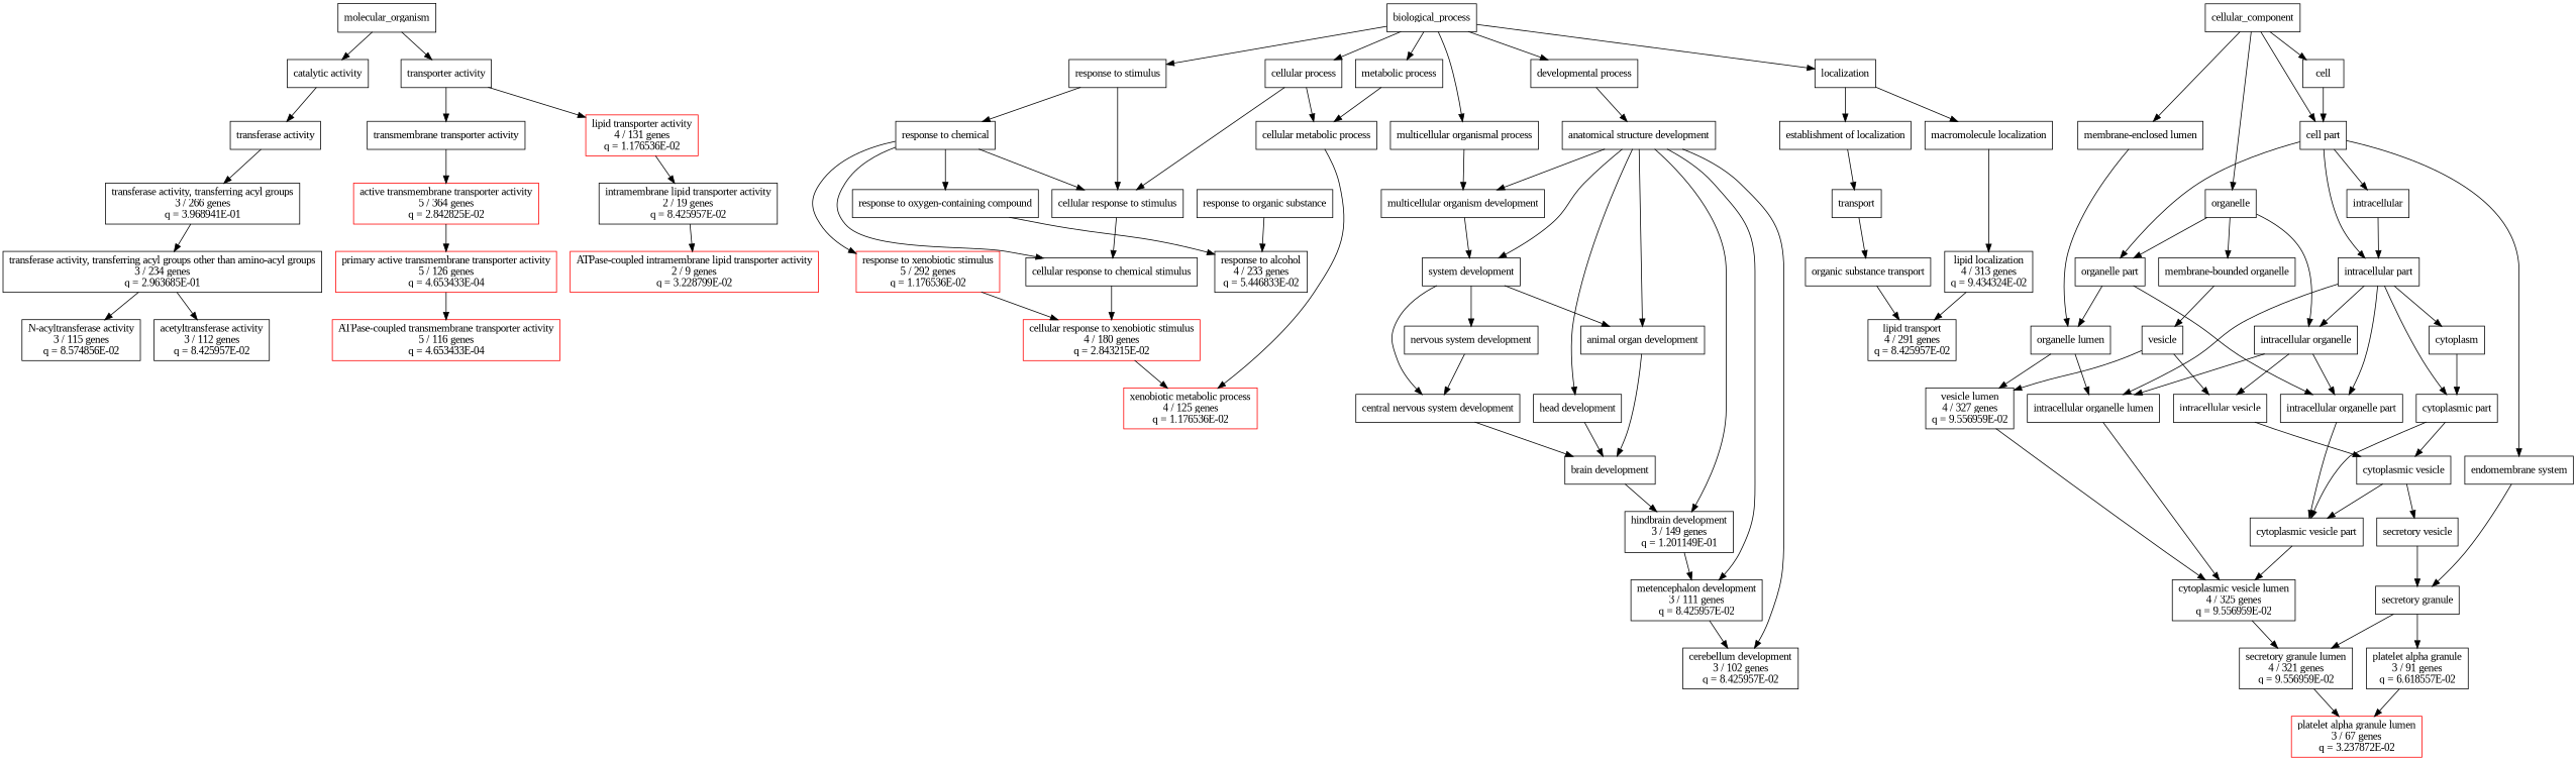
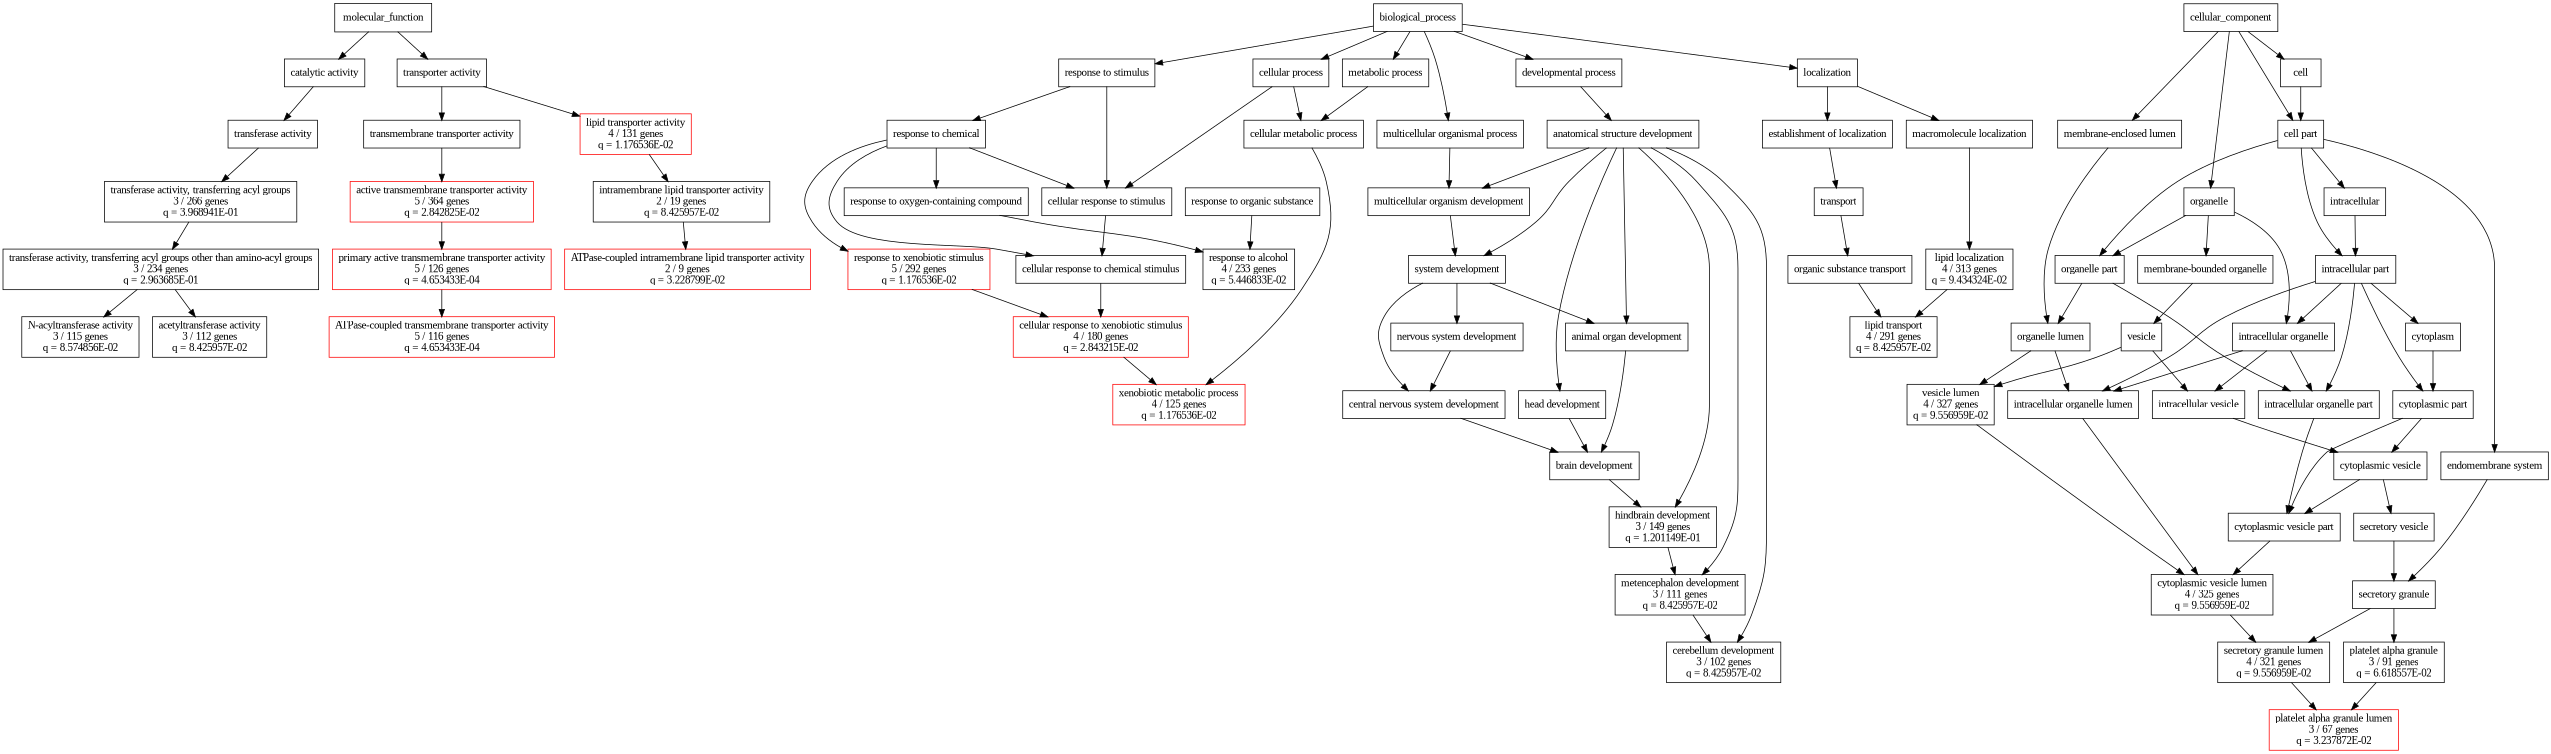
  strict digraph {
    fontname="Liberation Serif"
    labelloc=t
    roots="{'molecular_function': 'GO:0003674', 'cellular_component': 'GO:0005575', 'biological_process': 'GO:0008150'}"
    node [color=black fontname="Liberation Serif" shape=record]
    edge [fontname="Liberation Serif"]
    n1 [label="intramembrane lipid transporter activity\n2 / 19 genes\nq = 8.425957E-02"]
    n2 [color=red label="ATPase-coupled intramembrane lipid transporter activity\n2 / 9 genes\nq = 3.228799E-02"]
    n3 [color=red label="active transmembrane transporter activity\n5 / 364 genes\nq = 2.842825E-02"]
    n4 [color=red label="primary active transmembrane transporter activity\n5 / 126 genes\nq = 4.653433E-04"]
    n5 [color=red label="ATPase-coupled transmembrane transporter activity\n5 / 116 genes\nq = 4.653433E-04"]
    n6 [label="cellular response to chemical stimulus"]
    n7 [color=red label="cellular response to xenobiotic stimulus\n4 / 180 genes\nq = 2.843215E-02"]
    n8 [color=red label="xenobiotic metabolic process\n4 / 125 genes\nq = 1.176536E-02"]
    n9 [label="transmembrane transporter activity"]
    n10 [label="central nervous system development"]
    n11 [label="brain development"]
    n12 [label="hindbrain development\n3 / 149 genes\nq = 1.201149E-01"]
    n13 [label="metencephalon development\n3 / 111 genes\nq = 8.425957E-02"]
    n14 [label="multicellular organism development"]
    n15 [label="system development"]
    n16 [label="animal organ development"]
    n17 [label="nervous system development"]
    n18 [label="membrane-bounded organelle"]
    n19 [label=vesicle]
    n20 [label="intracellular vesicle"]
    n21 [label="vesicle lumen\n4 / 327 genes\nq = 9.556959E-02"]
    n22 [label="cytoplasmic vesicle"]
    n23 [label="cytoplasmic vesicle lumen\n4 / 325 genes\nq = 9.556959E-02"]
    n24 [label="N-acyltransferase activity\n3 / 115 genes\nq = 8.574856E-02"]
    n25 [label="transferase activity, transferring acyl groups\n3 / 266 genes\nq = 3.968941E-01"]
    n26 [label="transferase activity, transferring acyl groups other than amino-acyl groups\n3 / 234 genes\nq = 2.963685E-01"]
    n27 [label="acetyltransferase activity\n3 / 112 genes\nq = 8.425957E-02"]
    n28 [label="intracellular organelle"]
    n29 [label="intracellular organelle lumen"]
    n30 [label="intracellular organelle part"]
    n31 [label="cytoplasmic vesicle part"]
    n32 [label="secretory granule lumen\n4 / 321 genes\nq = 9.556959E-02"]
    n33 [label="secretory vesicle"]
    n34 [label="head development"]
    n35 [label="platelet alpha granule\n3 / 91 genes\nq = 6.618557E-02"]
    n36 [color=red label="platelet alpha granule lumen\n3 / 67 genes\nq = 3.237872E-02"]
    n37 [label="cerebellum development\n3 / 102 genes\nq = 8.425957E-02"]
    n38 [color=red label="lipid transporter activity\n4 / 131 genes\nq = 1.176536E-02"]
    n39 [label="response to oxygen-containing compound"]
    n40 [label="response to alcohol\n4 / 233 genes\nq = 5.446833E-02"]
    n41 [label="establishment of localization"]
    n42 [label=transport]
    n43 [label="organic substance transport"]
    n44 [label="lipid transport\n4 / 291 genes\nq = 8.425957E-02"]
    n45 [label="cell part"]
    n46 [label="intracellular part"]
    n47 [label="endomembrane system"]
    n48 [label=intracellular]
    n49 [label="organelle part"]
    n50 [label=cytoplasm]
    n51 [label="cytoplasmic part"]
    n52 [label="secretory granule"]
    n53 [label="organelle lumen"]
    n54 [label="lipid localization\n4 / 313 genes\nq = 9.434324E-02"]
    n55 [label="macromolecule localization"]
-   n56 [label=molecular_organism]
+   n56 [label=molecular_function]
    n57 [label="catalytic activity"]
    n58 [label="transporter activity"]
    n59 [label="transferase activity"]
    n60 [label=organelle]
    n61 [label="multicellular organismal process"]
    n62 [label="cellular response to stimulus"]
    n63 [label="developmental process"]
    n64 [label="anatomical structure development"]
    n65 [color=red label="response to xenobiotic stimulus\n5 / 292 genes\nq = 1.176536E-02"]
    n66 [label="response to chemical"]
    n67 [label="response to organic substance"]
    n68 [label=cellular_component]
    n69 [label=cell]
    n70 [label="membrane-enclosed lumen"]
    n71 [label=localization]
    n72 [label="cellular metabolic process"]
    n73 [label="response to stimulus"]
    n74 [label="metabolic process"]
    n75 [label="cellular process"]
    n76 [label=biological_process]
    n1 -> n2
    n3 -> n4
    n4 -> n5
    n6 -> n7
    n7 -> n8
    n9 -> n3
    n10 -> n11
    n11 -> n12
    n12 -> n13
    n13 -> n37
    n14 -> n15
    n15 -> n10
    n15 -> n16
    n15 -> n17
    n16 -> n11
    n17 -> n10
    n18 -> n19
    n19 -> n20
    n19 -> n21
    n20 -> n22
    n21 -> n23
    n22 -> n31
    n22 -> n33
    n23 -> n32
    n25 -> n26
    n26 -> n24
    n26 -> n27
    n28 -> n20
    n28 -> n29
    n28 -> n30
    n29 -> n23
    n30 -> n31
    n31 -> n23
    n32 -> n36
    n33 -> n52
    n34 -> n11
    n35 -> n36
    n38 -> n1
    n39 -> n40
    n41 -> n42
    n42 -> n43
    n43 -> n44
    n45 -> n46
    n45 -> n47
    n45 -> n48
    n45 -> n49
    n46 -> n28
    n46 -> n29
    n46 -> n30
    n46 -> n50
    n46 -> n51
    n47 -> n52
    n48 -> n46
    n49 -> n30
    n49 -> n53
    n50 -> n51
    n51 -> n22
    n51 -> n31
    n52 -> n32
    n52 -> n35
    n53 -> n21
    n53 -> n29
    n54 -> n44
    n55 -> n54
    n56 -> n57
    n56 -> n58
    n57 -> n59
    n58 -> n9
    n58 -> n38
    n59 -> n25
    n60 -> n18
    n60 -> n28
    n60 -> n49
    n61 -> n14
    n62 -> n6
    n63 -> n64
    n64 -> n12
    n64 -> n13
    n64 -> n14
    n64 -> n15
    n64 -> n16
    n64 -> n34
    n64 -> n37
    n65 -> n7
    n66 -> n6
    n66 -> n39
    n66 -> n62
    n66 -> n65
    n67 -> n40
    n68 -> n45
    n68 -> n60
    n68 -> n69
    n68 -> n70
    n69 -> n45
    n70 -> n53
    n71 -> n41
    n71 -> n55
    n72 -> n8
    n73 -> n62
    n73 -> n66
    n74 -> n72
    n75 -> n62
    n75 -> n72
    n76 -> n61
    n76 -> n63
    n76 -> n71
    n76 -> n73
    n76 -> n74
    n76 -> n75
  }
